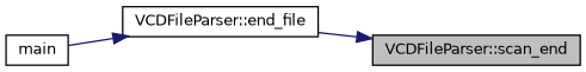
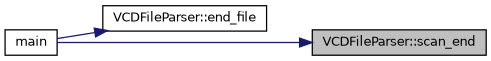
  digraph {
    rankdir=RL
    node [color=black fillcolor=white fontname=Helvetica fontsize=10 shape=record style=filled]
    edge [color=midnightblue dir=back fontname=Helvetica fontsize=10 labelfontname=Helvetica labelfontsize=10 style=solid]
    n1 [fillcolor=grey75 fontcolor=black height=0.2 label="VCDFileParser::scan_end" width=0.4]
    n2 [height=0.2 label="VCDFileParser::end_file" width=0.4]
    n3 [height=0.2 label=main width=0.4]
-   n1 -> n2
+   n1 -> n3
    n2 -> n3
  }
